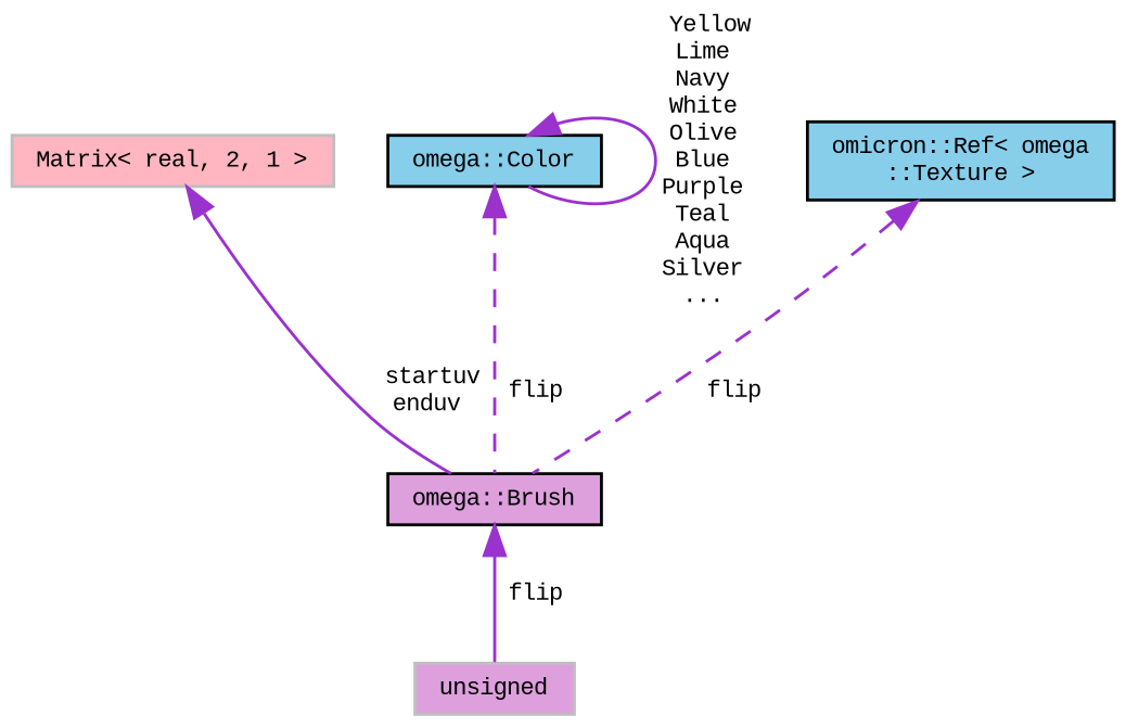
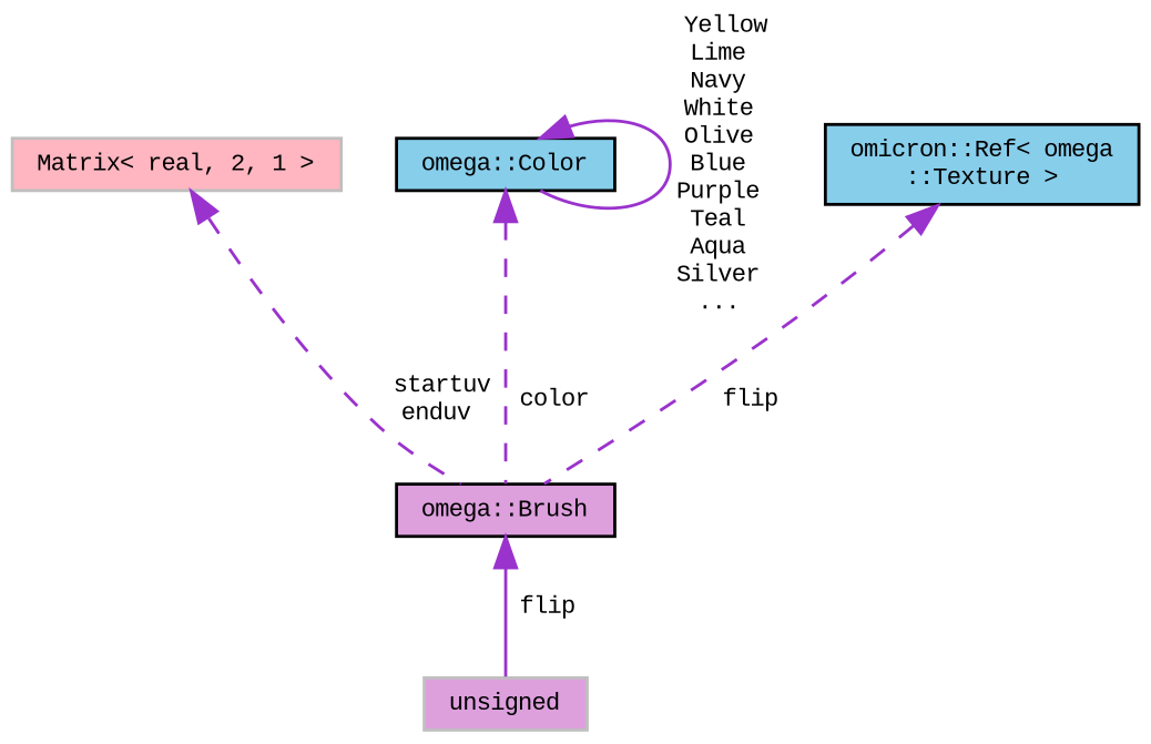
  digraph {
    fontname="Liberation Mono"
    node [color=black fillcolor=plum fontname="Liberation Mono" fontsize=8 shape=record style=filled]
    edge [color=darkorchid3 dir=back fontname="Liberation Mono" fontsize=8 labelfontname="FreeSans.ttf" labelfontsize=8 style=dashed]
    n1 [fontcolor=black height=0.2 label="omega::Brush" width=0.4]
    n2 [color=grey75 height=0.2 label=unsigned width=0.4]
    n3 [color=grey75 fillcolor=lightpink height=0.2 label="Matrix\< real, 2, 1 \>" width=0.4]
    n4 [fillcolor=skyblue height=0.2 label="omega::Color" width=0.4]
    n5 [fillcolor=skyblue height=0.2 label="omicron::Ref\< omega\l::Texture \>" width=0.4]
    n1 -> n2 [label=" flip" style=solid]
-   n3 -> n1 [label=" startuv\nenduv" style=solid]
-   n4 -> n1 [label=" flip"]
+   n3 -> n1 [label=" startuv\nenduv"]
+   n4 -> n1 [label=" color"]
    n4 -> n4 [label=" Yellow\nLime\nNavy\nWhite\nOlive\nBlue\nPurple\nTeal\nAqua\nSilver\n..." style=solid]
    n5 -> n1 [label=" flip"]
  }
